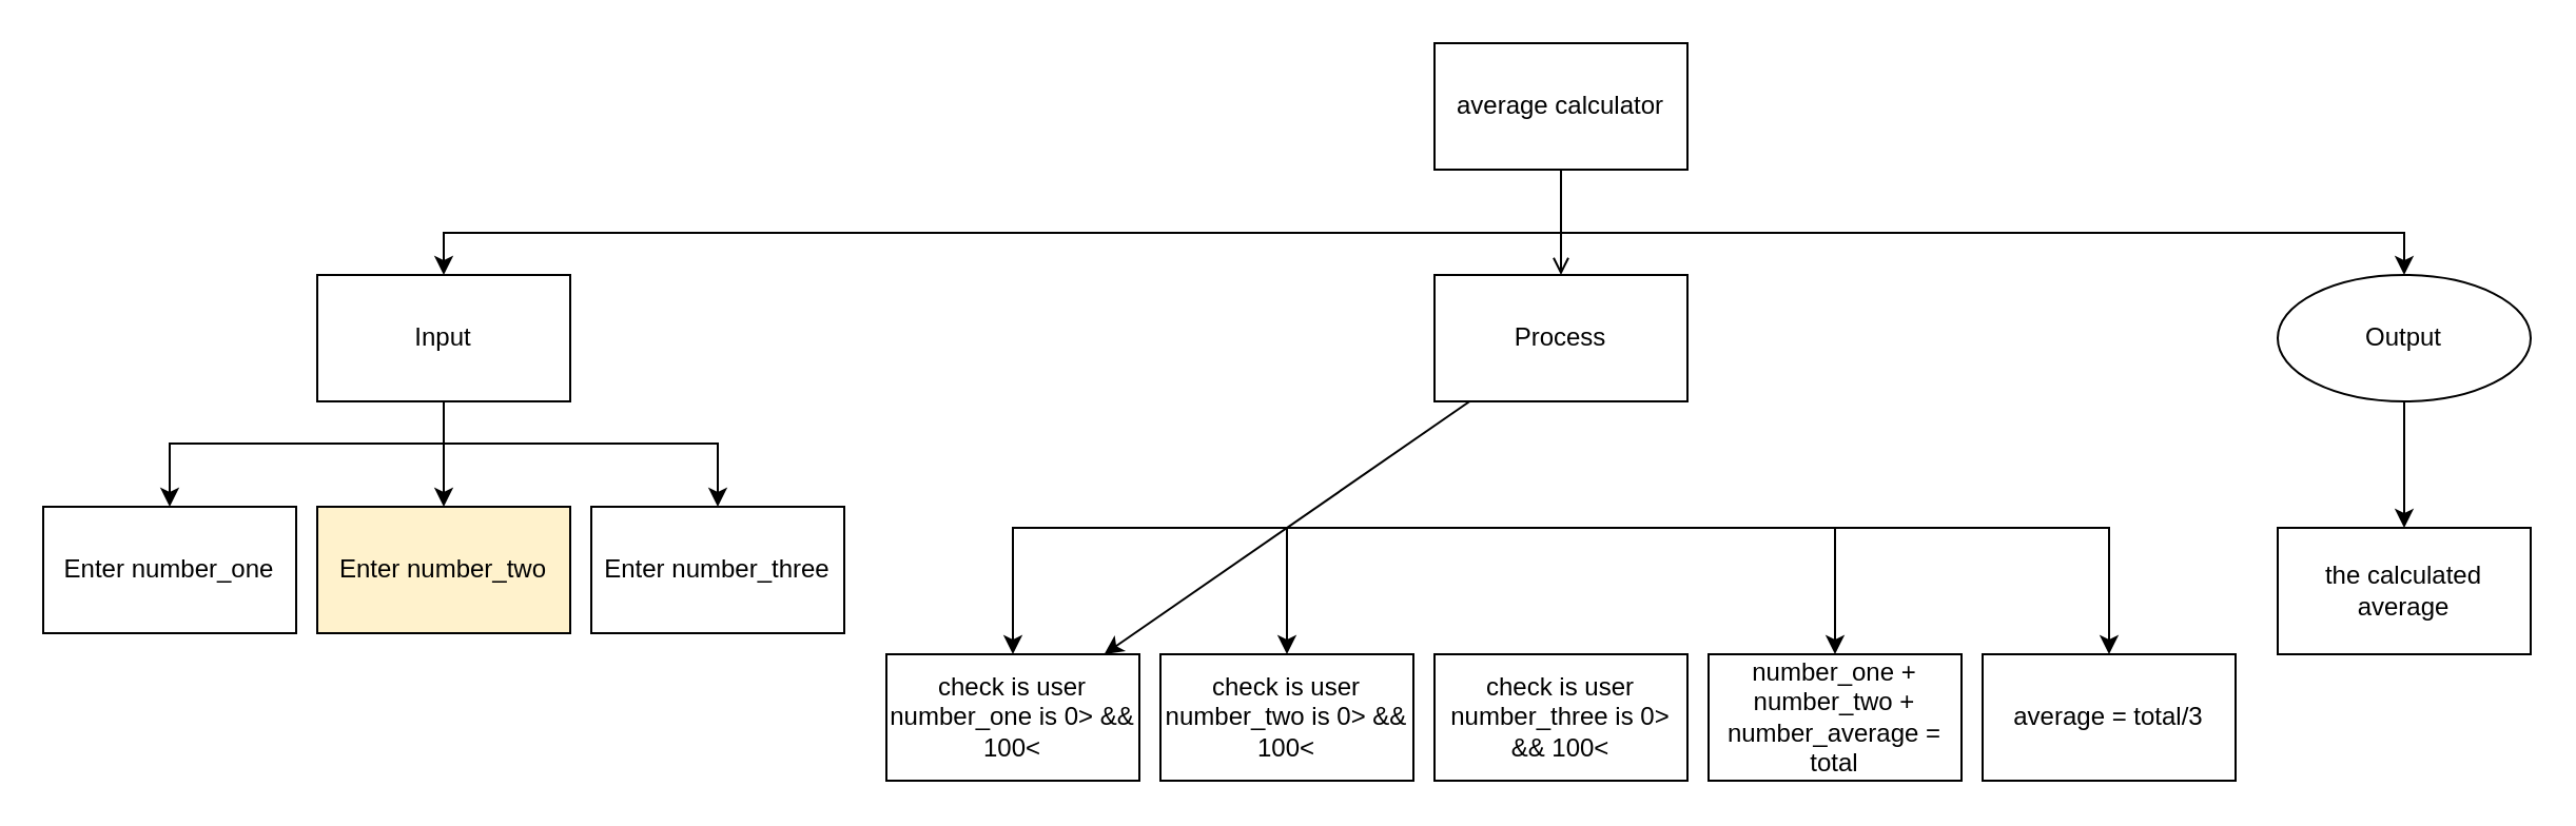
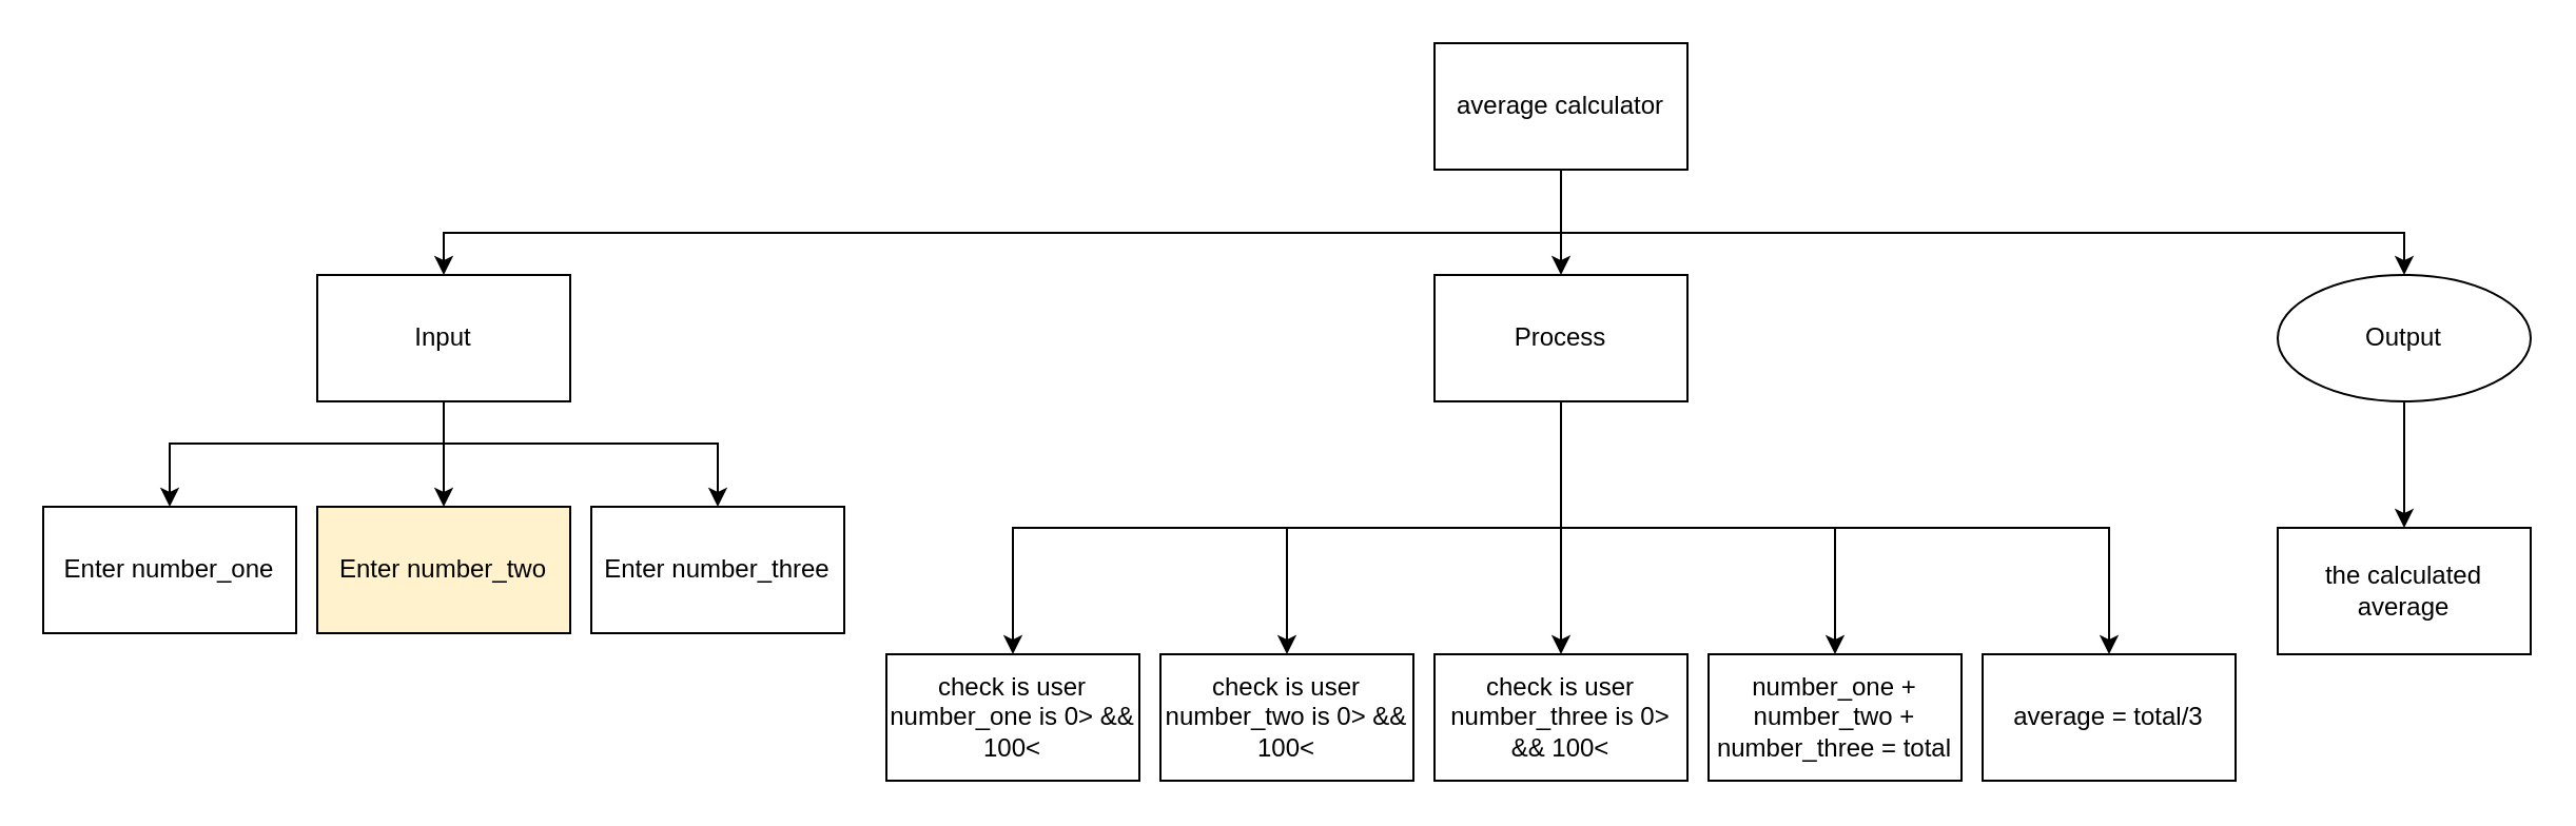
  <mxCell id="0" />
  <mxCell id="1" parent="0" />
- <mxCell id="2" style="edgeStyle=none;html=1;entryX=0.5;entryY=0;entryDx=0;entryDy=0;rounded=0;endArrow=open;" parent="1" source="5" target="15" edge="1"><mxGeometry relative="1" as="geometry" /></mxCell>
+ <mxCell id="2" style="edgeStyle=none;html=1;entryX=0.5;entryY=0;entryDx=0;entryDy=0;rounded=0;" parent="1" source="5" target="15" edge="1"><mxGeometry relative="1" as="geometry" /></mxCell>
  <mxCell id="3" style="edgeStyle=none;rounded=0;html=1;entryX=0.5;entryY=0;entryDx=0;entryDy=0;" parent="1" target="9" edge="1"><mxGeometry relative="1" as="geometry"><mxPoint x="740" y="110" as="sourcePoint" /><Array as="points"><mxPoint x="210" y="110" /></Array></mxGeometry></mxCell>
  <mxCell id="4" style="edgeStyle=none;rounded=0;html=1;entryX=0.5;entryY=0;entryDx=0;entryDy=0;" parent="1" target="17" edge="1"><mxGeometry relative="1" as="geometry"><mxPoint x="740" y="110" as="sourcePoint" /><Array as="points"><mxPoint x="1140" y="110" /></Array></mxGeometry></mxCell>
  <mxCell id="5" value="average calculator" style="rounded=0;whiteSpace=wrap;html=1;" parent="1" vertex="1"><mxGeometry x="680" y="20" width="120" height="60" as="geometry" /></mxCell>
  <mxCell id="6" style="edgeStyle=none;html=1;entryX=0.5;entryY=0;entryDx=0;entryDy=0;rounded=0;" parent="1" target="24" edge="1"><mxGeometry relative="1" as="geometry"><mxPoint x="210" y="210" as="sourcePoint" /><Array as="points"><mxPoint x="340" y="210" /></Array></mxGeometry></mxCell>
  <mxCell id="7" style="edgeStyle=none;html=1;entryX=0.5;entryY=0;entryDx=0;entryDy=0;" parent="1" source="9" target="18" edge="1"><mxGeometry relative="1" as="geometry" /></mxCell>
  <mxCell id="8" style="edgeStyle=none;html=1;entryX=0.5;entryY=0;entryDx=0;entryDy=0;rounded=0;" parent="1" target="23" edge="1"><mxGeometry relative="1" as="geometry"><mxPoint x="210" y="210" as="sourcePoint" /><Array as="points"><mxPoint x="80" y="210" /></Array></mxGeometry></mxCell>
  <mxCell id="9" value="Input" style="rounded=0;whiteSpace=wrap;html=1;" parent="1" vertex="1"><mxGeometry x="150" y="130" width="120" height="60" as="geometry" /></mxCell>
- <mxCell id="10" style="edgeStyle=none;rounded=0;html=1;" parent="1" source="15" target="22" edge="1"><mxGeometry relative="1" as="geometry" /></mxCell>
+ <mxCell id="10" style="edgeStyle=none;rounded=0;html=1;entryX=0.5;entryY=0;entryDx=0;entryDy=0;" parent="1" source="15" target="20" edge="1"><mxGeometry relative="1" as="geometry" /></mxCell>
  <mxCell id="11" style="edgeStyle=none;rounded=0;html=1;entryX=0.5;entryY=0;entryDx=0;entryDy=0;" parent="1" target="19" edge="1"><mxGeometry relative="1" as="geometry"><mxPoint x="740" y="250" as="sourcePoint" /><Array as="points"><mxPoint x="610" y="250" /></Array></mxGeometry></mxCell>
  <mxCell id="12" style="edgeStyle=none;rounded=0;html=1;entryX=0.5;entryY=0;entryDx=0;entryDy=0;" parent="1" target="25" edge="1"><mxGeometry relative="1" as="geometry"><mxPoint x="740" y="250" as="sourcePoint" /><Array as="points"><mxPoint x="870" y="250" /></Array></mxGeometry></mxCell>
  <mxCell id="13" style="edgeStyle=none;rounded=0;html=1;entryX=0.5;entryY=0;entryDx=0;entryDy=0;" parent="1" target="22" edge="1"><mxGeometry relative="1" as="geometry"><mxPoint x="740" y="250" as="sourcePoint" /><Array as="points"><mxPoint y="250" x="480" /></Array></mxGeometry></mxCell>
  <mxCell id="14" style="edgeStyle=none;html=1;entryX=0.5;entryY=0;entryDx=0;entryDy=0;rounded=0;" edge="1" parent="1" target="26"><mxGeometry relative="1" as="geometry"><mxPoint x="870" y="250" as="sourcePoint" /><Array as="points"><mxPoint x="1000" y="250" /></Array></mxGeometry></mxCell>
  <mxCell id="15" value="Process" style="rounded=0;whiteSpace=wrap;html=1;" parent="1" vertex="1"><mxGeometry x="680" y="130" width="120" height="60" as="geometry" /></mxCell>
  <mxCell id="16" style="edgeStyle=none;html=1;entryX=0.5;entryY=0;entryDx=0;entryDy=0;exitX=0.5;exitY=1;exitDx=0;exitDy=0;" parent="1" source="17" target="21" edge="1"><mxGeometry relative="1" as="geometry" /></mxCell>
  <mxCell id="17" value="Output" style="ellipse;whiteSpace=wrap;html=1;" parent="1" vertex="1"><mxGeometry x="1080" y="130" width="120" height="60" as="geometry" /></mxCell>
  <mxCell id="18" value="Enter number_two" style="rounded=0;whiteSpace=wrap;html=1;fillColor=#fff2cc;" parent="1" vertex="1"><mxGeometry x="150" y="240" width="120" height="60" as="geometry" /></mxCell>
  <mxCell id="19" value="check is user number_two is 0&amp;gt; &amp;amp;&amp;amp; 100&amp;lt;" style="rounded=0;whiteSpace=wrap;html=1;" parent="1" vertex="1"><mxGeometry x="550" y="310" width="120" height="60" as="geometry" /></mxCell>
  <mxCell id="20" value="check is user number_three is 0&amp;gt; &amp;amp;&amp;amp; 100&amp;lt;" style="rounded=0;whiteSpace=wrap;html=1;" parent="1" vertex="1"><mxGeometry x="680" y="310" width="120" height="60" as="geometry" /></mxCell>
  <mxCell id="21" value="the calculated average" style="rounded=0;whiteSpace=wrap;html=1;" parent="1" vertex="1"><mxGeometry x="1080" y="250" width="120" height="60" as="geometry" /></mxCell>
  <mxCell id="22" value="check is user number_one is 0&amp;gt; &amp;amp;&amp;amp; 100&amp;lt;" style="rounded=0;whiteSpace=wrap;html=1;" parent="1" vertex="1"><mxGeometry x="420" y="310" width="120" height="60" as="geometry" /></mxCell>
  <mxCell id="23" value="Enter number_one" style="rounded=0;whiteSpace=wrap;html=1;" parent="1" vertex="1"><mxGeometry x="20" y="240" width="120" height="60" as="geometry" /></mxCell>
  <mxCell id="24" value="Enter number_three" style="rounded=0;whiteSpace=wrap;html=1;" parent="1" vertex="1"><mxGeometry x="280" y="240" width="120" height="60" as="geometry" /></mxCell>
- <mxCell id="25" value="number_one + number_two + number_average = total" style="rounded=0;whiteSpace=wrap;html=1;" parent="1" vertex="1"><mxGeometry x="810" y="310" width="120" height="60" as="geometry" /></mxCell>
+ <mxCell id="25" value="number_one + number_two + number_three = total" style="rounded=0;whiteSpace=wrap;html=1;" parent="1" vertex="1"><mxGeometry x="810" y="310" width="120" height="60" as="geometry" /></mxCell>
  <mxCell id="26" value="average = total/3" style="rounded=0;whiteSpace=wrap;html=1;" parent="1" vertex="1"><mxGeometry x="940" y="310" width="120" height="60" as="geometry" /></mxCell>
